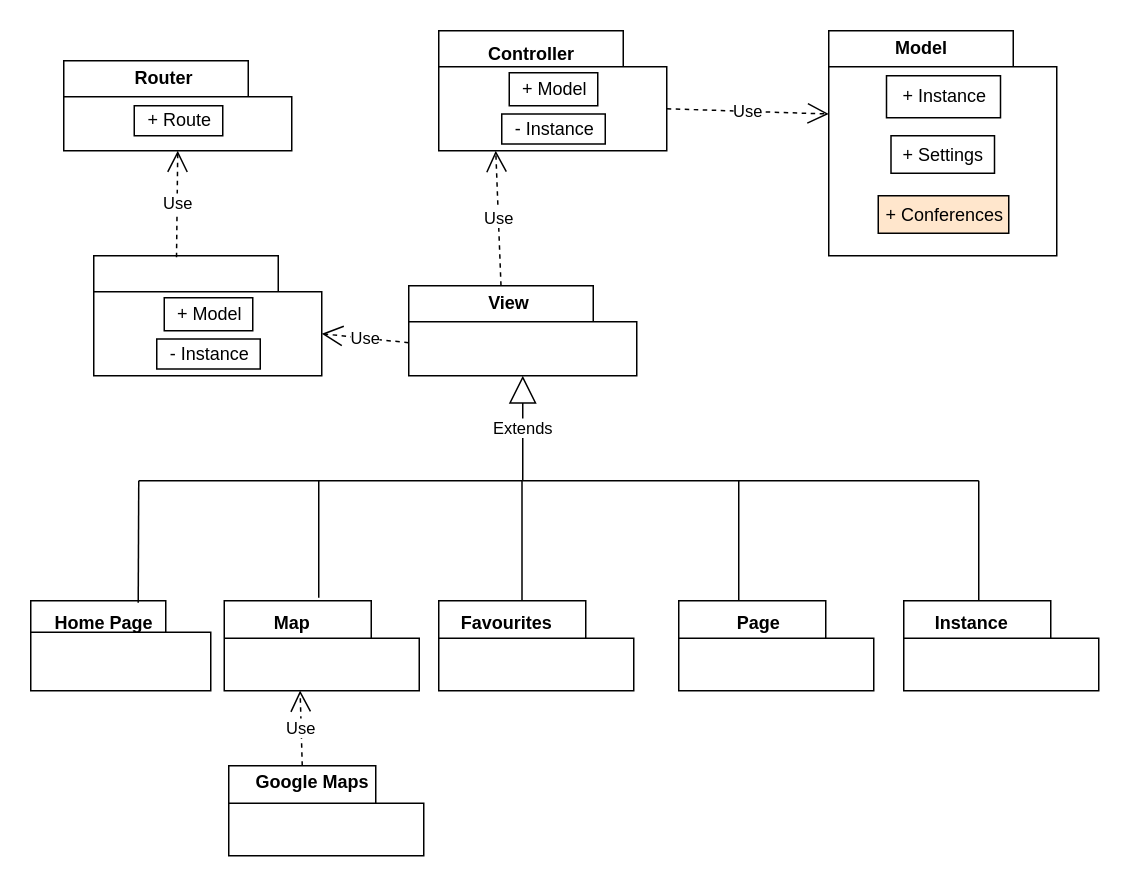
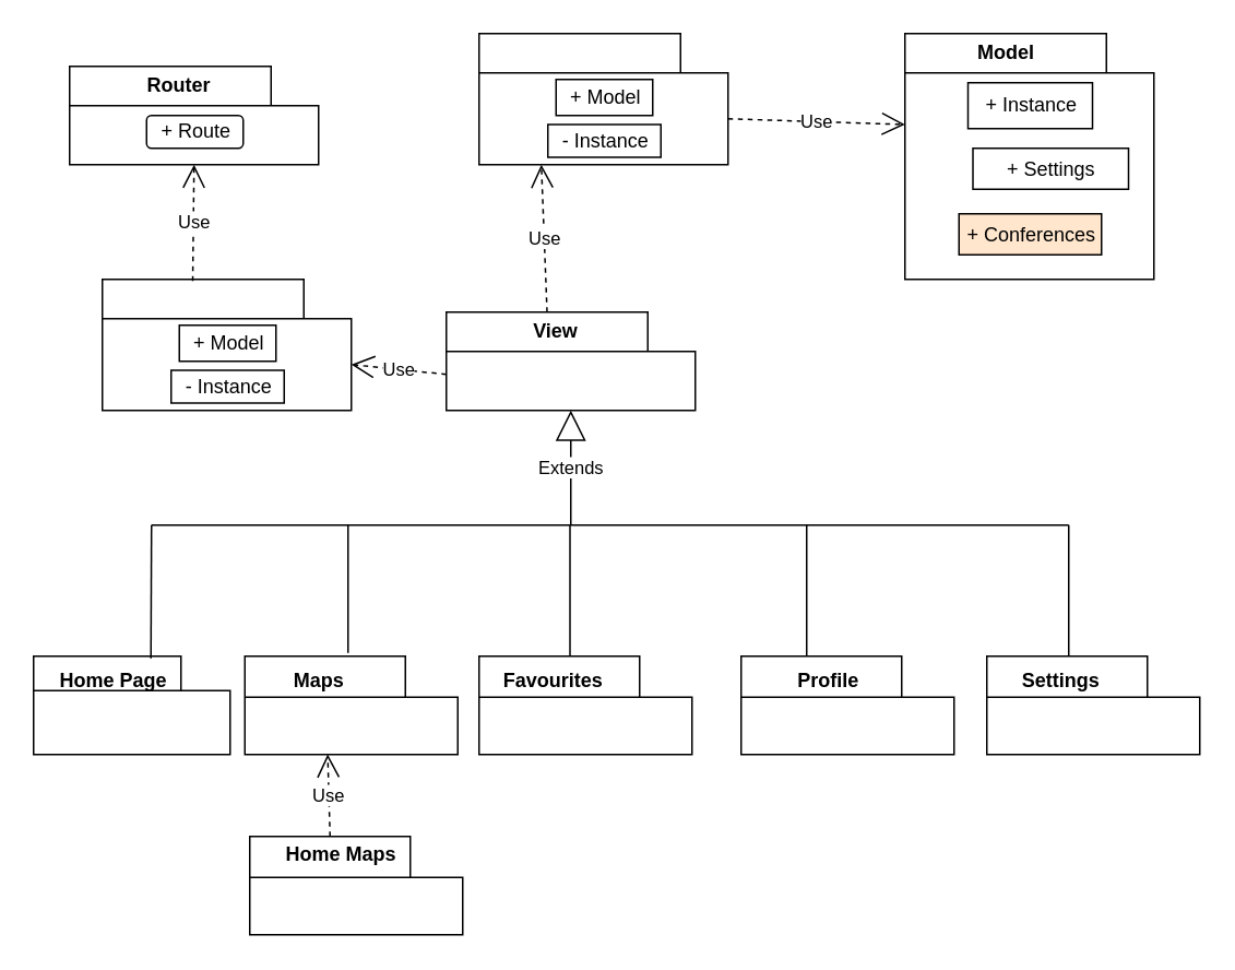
  <mxCell id="0" />
  <mxCell id="1" parent="0" />
  <mxCell id="2" value="" style="group" parent="1" vertex="1" connectable="0"><mxGeometry x="292" y="20" width="152" height="80" as="geometry" /></mxCell>
  <mxCell id="3" value="" style="shape=folder;fontStyle=1;spacingTop=10;tabWidth=123;tabHeight=24;tabPosition=left;html=1;rounded=0;shadow=0;comic=0;labelBackgroundColor=none;strokeWidth=1;fontFamily=Verdana;fontSize=10;align=left;" parent="2" vertex="1"><mxGeometry width="152" height="80" as="geometry" /></mxCell>
- <mxCell id="4" value="&lt;b&gt;Controller&lt;/b&gt;" style="text;html=1;strokeColor=none;fillColor=none;align=center;verticalAlign=middle;whiteSpace=wrap;rounded=0;shadow=0;" parent="2" vertex="1"><mxGeometry x="42" y="10" width="40" height="12.308" as="geometry" /></mxCell>
  <mxCell id="5" value="+ Model" style="html=1;" parent="2" vertex="1"><mxGeometry x="47" y="28" width="59" height="22" as="geometry" /></mxCell>
  <mxCell id="6" value="- Instance" style="html=1;" parent="2" vertex="1"><mxGeometry x="42" y="55.5" width="69" height="20" as="geometry" /></mxCell>
  <mxCell id="7" value="" style="group" parent="1" vertex="1" connectable="0"><mxGeometry x="552" y="20" width="152" height="150" as="geometry" /></mxCell>
  <mxCell id="8" value="" style="shape=folder;fontStyle=1;spacingTop=10;tabWidth=123;tabHeight=24;tabPosition=left;html=1;rounded=0;shadow=0;comic=0;labelBackgroundColor=none;strokeWidth=1;fontFamily=Verdana;fontSize=10;align=left;" parent="7" vertex="1"><mxGeometry width="152" height="150" as="geometry" /></mxCell>
  <mxCell id="9" value="&lt;b&gt;Model&lt;/b&gt;" style="text;html=1;strokeColor=none;fillColor=none;align=center;verticalAlign=middle;whiteSpace=wrap;rounded=0;shadow=0;" parent="7" vertex="1"><mxGeometry x="42" y="0.25" width="40" height="23.077" as="geometry" /></mxCell>
  <mxCell id="10" value="+ Instance" style="html=1;" parent="7" vertex="1"><mxGeometry x="38.5" y="30" width="76" height="28" as="geometry" /></mxCell>
- <mxCell id="11" value="+ Settings" style="html=1;" parent="7" vertex="1"><mxGeometry x="41.5" y="70" width="69" height="25" as="geometry" /></mxCell>
+ <mxCell id="11" value="+ Settings" style="html=1;" parent="7" vertex="1"><mxGeometry x="41.5" y="70" width="95" height="25" as="geometry" /></mxCell>
  <mxCell id="12" value="+ Conferences" style="html=1;fillColor=#ffe6cc;" parent="7" vertex="1"><mxGeometry x="33" y="110" width="87" height="25" as="geometry" /></mxCell>
  <mxCell id="13" value="Use" style="endArrow=open;endSize=12;dashed=1;html=1;entryX=0;entryY=0;entryDx=0;entryDy=55.5;entryPerimeter=0;exitX=0;exitY=0;exitDx=152;exitDy=52;exitPerimeter=0;" parent="1" source="3" target="8" edge="1"><mxGeometry width="160" relative="1" as="geometry"><mxPoint x="312" y="-30" as="sourcePoint" /><mxPoint x="452" y="120" as="targetPoint" /></mxGeometry></mxCell>
  <mxCell id="14" value="" style="group" parent="1" vertex="1" connectable="0"><mxGeometry x="62" y="170" width="152" height="80" as="geometry" /></mxCell>
  <mxCell id="15" value="" style="shape=folder;fontStyle=1;spacingTop=10;tabWidth=123;tabHeight=24;tabPosition=left;html=1;rounded=0;shadow=0;comic=0;labelBackgroundColor=none;strokeWidth=1;fontFamily=Verdana;fontSize=10;align=left;" parent="14" vertex="1"><mxGeometry width="152" height="80" as="geometry" /></mxCell>
  <mxCell id="16" value="+ Model" style="html=1;" parent="14" vertex="1"><mxGeometry x="47" y="28" width="59" height="22" as="geometry" /></mxCell>
  <mxCell id="17" value="- Instance" style="html=1;" parent="14" vertex="1"><mxGeometry x="42" y="55.5" width="69" height="20" as="geometry" /></mxCell>
  <mxCell id="18" value="" style="group" parent="1" vertex="1" connectable="0"><mxGeometry x="42" y="40" width="152" height="60" as="geometry" /></mxCell>
  <mxCell id="19" value="" style="shape=folder;fontStyle=1;spacingTop=10;tabWidth=123;tabHeight=24;tabPosition=left;html=1;rounded=0;shadow=0;comic=0;labelBackgroundColor=none;strokeWidth=1;fontFamily=Verdana;fontSize=10;align=left;" parent="18" vertex="1"><mxGeometry width="152" height="60" as="geometry" /></mxCell>
  <mxCell id="20" value="&lt;b&gt;Router&lt;br&gt;&lt;/b&gt;" style="text;html=1;strokeColor=none;fillColor=none;align=center;verticalAlign=middle;whiteSpace=wrap;rounded=0;shadow=0;" parent="18" vertex="1"><mxGeometry x="28" y="7.5" width="78" height="9" as="geometry" /></mxCell>
- <mxCell id="21" value="+ Route" style="html=1;" parent="18" vertex="1"><mxGeometry x="47" y="30" width="59" height="20" as="geometry" /></mxCell>
+ <mxCell id="21" value="+ Route" style="html=1;rounded=1;" parent="18" vertex="1"><mxGeometry x="47" y="30" width="59" height="20" as="geometry" /></mxCell>
  <mxCell id="22" value="Use" style="endArrow=open;endSize=12;dashed=1;html=1;entryX=0.5;entryY=1;entryDx=0;entryDy=0;entryPerimeter=0;exitX=0.363;exitY=0.013;exitDx=0;exitDy=0;exitPerimeter=0;" parent="1" source="15" target="19" edge="1"><mxGeometry width="160" relative="1" as="geometry"><mxPoint x="291.784" y="458.16" as="sourcePoint" /><mxPoint x="293" y="350" as="targetPoint" /></mxGeometry></mxCell>
  <mxCell id="23" value="" style="group" parent="1" vertex="1" connectable="0"><mxGeometry x="272" y="190" width="152" height="60" as="geometry" /></mxCell>
  <mxCell id="24" value="" style="shape=folder;fontStyle=1;spacingTop=10;tabWidth=123;tabHeight=24;tabPosition=left;html=1;rounded=0;shadow=0;comic=0;labelBackgroundColor=none;strokeWidth=1;fontFamily=Verdana;fontSize=10;align=left;" parent="23" vertex="1"><mxGeometry width="152" height="60" as="geometry" /></mxCell>
  <mxCell id="25" value="&lt;b&gt;View&lt;/b&gt;" style="text;html=1;strokeColor=none;fillColor=none;align=center;verticalAlign=middle;whiteSpace=wrap;rounded=0;shadow=0;" parent="23" vertex="1"><mxGeometry x="28" y="7.5" width="78" height="9" as="geometry" /></mxCell>
  <mxCell id="26" value="Use" style="endArrow=open;endSize=12;dashed=1;html=1;entryX=0;entryY=0;entryDx=152;entryDy=52;entryPerimeter=0;exitX=0;exitY=0;exitDx=0;exitDy=38;exitPerimeter=0;" parent="1" source="24" target="15" edge="1"><mxGeometry width="160" relative="1" as="geometry"><mxPoint x="469" y="300" as="sourcePoint" /><mxPoint x="291" y="300" as="targetPoint" /></mxGeometry></mxCell>
  <mxCell id="27" value="Use" style="endArrow=open;endSize=12;dashed=1;html=1;entryX=0.25;entryY=1;entryDx=0;entryDy=0;entryPerimeter=0;exitX=0;exitY=0;exitDx=61.5;exitDy=0;exitPerimeter=0;" parent="1" source="24" target="3" edge="1"><mxGeometry width="160" relative="1" as="geometry"><mxPoint x="282" y="238" as="sourcePoint" /><mxPoint x="224" y="122" as="targetPoint" /></mxGeometry></mxCell>
  <mxCell id="28" value="Extends" style="endArrow=block;endSize=16;endFill=0;html=1;entryX=0.5;entryY=1;entryDx=0;entryDy=0;entryPerimeter=0;" parent="1" target="24" edge="1"><mxGeometry width="160" relative="1" as="geometry"><mxPoint x="348" y="320" as="sourcePoint" /><mxPoint x="202" y="500" as="targetPoint" /></mxGeometry></mxCell>
  <mxCell id="29" value="" style="group" parent="1" vertex="1" connectable="0"><mxGeometry x="20" y="400" width="152" height="60" as="geometry" /></mxCell>
  <mxCell id="30" value="" style="shape=folder;fontStyle=1;spacingTop=10;tabWidth=90;tabHeight=21;tabPosition=left;html=1;rounded=0;shadow=0;comic=0;labelBackgroundColor=none;strokeWidth=1;fontFamily=Verdana;fontSize=10;align=left;" parent="29" vertex="1"><mxGeometry width="120" height="60" as="geometry" /></mxCell>
  <mxCell id="31" value="&lt;b&gt;Home Page&lt;br&gt;&lt;/b&gt;" style="text;html=1;strokeColor=none;fillColor=none;align=center;verticalAlign=middle;whiteSpace=wrap;rounded=0;shadow=0;" parent="29" vertex="1"><mxGeometry x="10" y="10" width="78" height="9" as="geometry" /></mxCell>
  <mxCell id="32" value="" style="group" parent="1" vertex="1" connectable="0"><mxGeometry x="602" y="400" width="130" height="60" as="geometry" /></mxCell>
  <mxCell id="33" value="" style="shape=folder;fontStyle=1;spacingTop=10;tabWidth=98;tabHeight=25;tabPosition=left;html=1;rounded=0;shadow=0;comic=0;labelBackgroundColor=none;strokeWidth=1;fontFamily=Verdana;fontSize=10;align=left;" parent="32" vertex="1"><mxGeometry width="130" height="60" as="geometry" /></mxCell>
- <mxCell id="34" value="&lt;b&gt;Instance&lt;/b&gt;" style="text;html=1;strokeColor=none;fillColor=none;align=center;verticalAlign=middle;whiteSpace=wrap;rounded=0;shadow=0;" parent="32" vertex="1"><mxGeometry x="11.974" y="10" width="66.711" height="9" as="geometry" /></mxCell>
+ <mxCell id="34" value="&lt;b&gt;Settings&lt;/b&gt;" style="text;html=1;strokeColor=none;fillColor=none;align=center;verticalAlign=middle;whiteSpace=wrap;rounded=0;shadow=0;" parent="32" vertex="1"><mxGeometry x="11.974" y="10" width="66.711" height="9" as="geometry" /></mxCell>
  <mxCell id="35" value="" style="group" parent="1" vertex="1" connectable="0"><mxGeometry x="149" y="400" width="130" height="60" as="geometry" /></mxCell>
  <mxCell id="36" value="" style="shape=folder;fontStyle=1;spacingTop=10;tabWidth=98;tabHeight=25;tabPosition=left;html=1;rounded=0;shadow=0;comic=0;labelBackgroundColor=none;strokeWidth=1;fontFamily=Verdana;fontSize=10;align=left;" parent="35" vertex="1"><mxGeometry width="130" height="60" as="geometry" /></mxCell>
- <mxCell id="37" value="&lt;b&gt;Map&lt;/b&gt;" style="text;html=1;strokeColor=none;fillColor=none;align=center;verticalAlign=middle;whiteSpace=wrap;rounded=0;shadow=0;" parent="35" vertex="1"><mxGeometry x="11.974" y="10" width="66.711" height="9" as="geometry" /></mxCell>
+ <mxCell id="37" value="&lt;b&gt;Maps&lt;/b&gt;" style="text;html=1;strokeColor=none;fillColor=none;align=center;verticalAlign=middle;whiteSpace=wrap;rounded=0;shadow=0;" parent="35" vertex="1"><mxGeometry x="11.974" y="10" width="66.711" height="9" as="geometry" /></mxCell>
  <mxCell id="38" value="" style="shape=folder;fontStyle=1;spacingTop=10;tabWidth=98;tabHeight=25;tabPosition=left;html=1;rounded=0;shadow=0;comic=0;labelBackgroundColor=none;strokeWidth=1;fontFamily=Verdana;fontSize=10;align=left;" parent="1" vertex="1"><mxGeometry x="292" y="400" width="130" height="60" as="geometry" /></mxCell>
  <mxCell id="39" value="&lt;b&gt;Favourites&lt;/b&gt;" style="text;html=1;strokeColor=none;fillColor=none;align=center;verticalAlign=middle;whiteSpace=wrap;rounded=0;shadow=0;" parent="1" vertex="1"><mxGeometry x="303.974" y="410" width="66.711" height="9" as="geometry" /></mxCell>
  <mxCell id="40" value="" style="group" parent="1" vertex="1" connectable="0"><mxGeometry x="452" y="400" width="130" height="60" as="geometry" /></mxCell>
  <mxCell id="41" value="" style="shape=folder;fontStyle=1;spacingTop=10;tabWidth=98;tabHeight=25;tabPosition=left;html=1;rounded=0;shadow=0;comic=0;labelBackgroundColor=none;strokeWidth=1;fontFamily=Verdana;fontSize=10;align=left;" parent="40" vertex="1"><mxGeometry width="130" height="60" as="geometry" /></mxCell>
- <mxCell id="42" value="&lt;b&gt;Page&lt;br&gt;&lt;/b&gt;" style="text;html=1;strokeColor=none;fillColor=none;align=center;verticalAlign=middle;whiteSpace=wrap;rounded=0;shadow=0;" parent="40" vertex="1"><mxGeometry x="19.974" y="10" width="66.711" height="9" as="geometry" /></mxCell>
+ <mxCell id="42" value="&lt;b&gt;Profile&lt;br&gt;&lt;/b&gt;" style="text;html=1;strokeColor=none;fillColor=none;align=center;verticalAlign=middle;whiteSpace=wrap;rounded=0;shadow=0;" parent="40" vertex="1"><mxGeometry x="19.974" y="10" width="66.711" height="9" as="geometry" /></mxCell>
  <mxCell id="43" value="" style="group" parent="1" vertex="1" connectable="0"><mxGeometry x="152" y="510" width="130" height="60" as="geometry" /></mxCell>
  <mxCell id="44" value="" style="shape=folder;fontStyle=1;spacingTop=10;tabWidth=98;tabHeight=25;tabPosition=left;html=1;rounded=0;shadow=0;comic=0;labelBackgroundColor=none;strokeWidth=1;fontFamily=Verdana;fontSize=10;align=left;" parent="43" vertex="1"><mxGeometry width="130" height="60" as="geometry" /></mxCell>
- <mxCell id="45" value="&lt;b&gt;Google Maps&lt;/b&gt;" style="text;html=1;strokeColor=none;fillColor=none;align=center;verticalAlign=middle;whiteSpace=wrap;rounded=0;shadow=0;" parent="43" vertex="1"><mxGeometry x="12" y="10" width="88" as="geometry" /></mxCell>
+ <mxCell id="45" value="&lt;b&gt;Home Maps&lt;/b&gt;" style="text;html=1;strokeColor=none;fillColor=none;align=center;verticalAlign=middle;whiteSpace=wrap;rounded=0;shadow=0;" parent="43" vertex="1"><mxGeometry x="12" y="10" width="88" as="geometry" /></mxCell>
  <mxCell id="46" value="Use" style="endArrow=open;endSize=12;dashed=1;html=1;entryX=0.389;entryY=0.997;entryDx=0;entryDy=0;entryPerimeter=0;exitX=0;exitY=0;exitDx=49;exitDy=0;exitPerimeter=0;" parent="1" source="44" target="36" edge="1"><mxGeometry width="160" relative="1" as="geometry"><mxPoint x="282" y="238" as="sourcePoint" /><mxPoint x="224" y="122" as="targetPoint" /></mxGeometry></mxCell>
  <mxCell id="47" value="" style="endArrow=none;html=1;" edge="1" parent="1"><mxGeometry width="50" height="50" relative="1" as="geometry"><mxPoint x="92" y="320" as="sourcePoint" /><mxPoint x="348" y="320" as="targetPoint" /></mxGeometry></mxCell>
  <mxCell id="48" value="" style="endArrow=none;html=1;" edge="1" parent="1"><mxGeometry width="50" height="50" relative="1" as="geometry"><mxPoint x="348" y="320" as="sourcePoint" /><mxPoint x="652" y="320" as="targetPoint" /></mxGeometry></mxCell>
  <mxCell id="49" value="" style="endArrow=none;html=1;entryX=0.597;entryY=0.023;entryDx=0;entryDy=0;entryPerimeter=0;" edge="1" parent="1" target="30"><mxGeometry width="50" height="50" relative="1" as="geometry"><mxPoint x="92" y="320" as="sourcePoint" /><mxPoint x="80" y="400" as="targetPoint" /></mxGeometry></mxCell>
  <mxCell id="50" value="" style="endArrow=none;html=1;" edge="1" parent="1"><mxGeometry width="50" height="50" relative="1" as="geometry"><mxPoint x="212" y="320" as="sourcePoint" /><mxPoint x="212" y="398" as="targetPoint" /></mxGeometry></mxCell>
  <mxCell id="51" value="" style="endArrow=none;html=1;" edge="1" parent="1"><mxGeometry width="50" height="50" relative="1" as="geometry"><mxPoint x="347.5" y="320" as="sourcePoint" /><mxPoint x="347.5" y="400" as="targetPoint" /></mxGeometry></mxCell>
  <mxCell id="52" value="" style="endArrow=none;html=1;" edge="1" parent="1"><mxGeometry width="50" height="50" relative="1" as="geometry"><mxPoint x="492" y="320" as="sourcePoint" /><mxPoint x="492" y="400" as="targetPoint" /></mxGeometry></mxCell>
  <mxCell id="53" value="" style="endArrow=none;html=1;" edge="1" parent="1"><mxGeometry width="50" height="50" relative="1" as="geometry"><mxPoint x="652" y="320" as="sourcePoint" /><mxPoint x="652" y="400" as="targetPoint" /></mxGeometry></mxCell>
